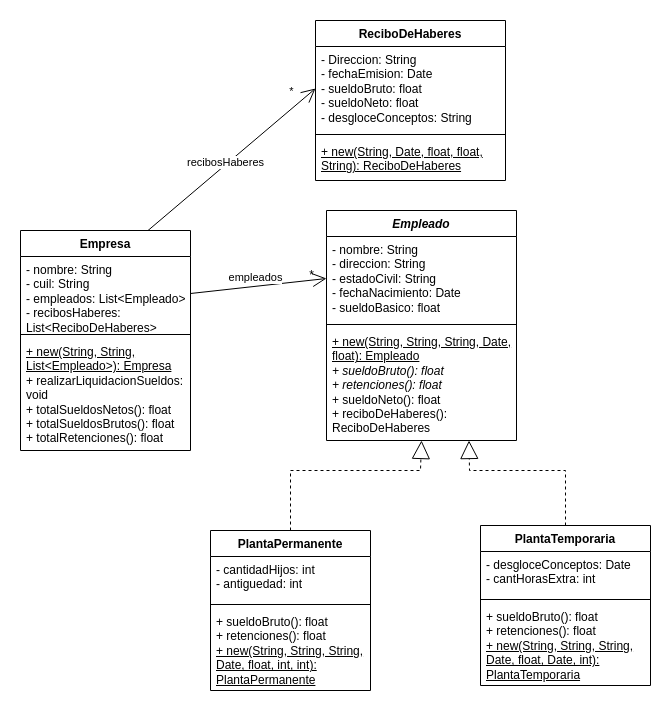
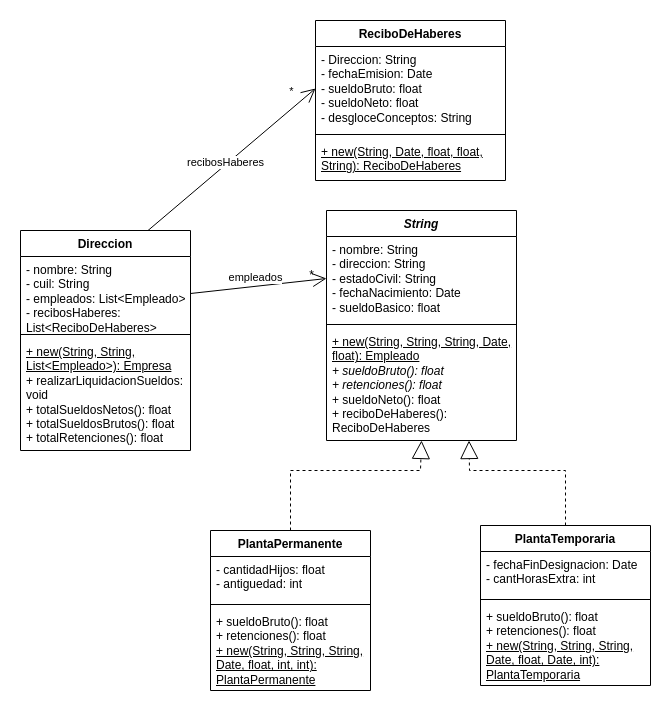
  <mxCell id="0" />
  <mxCell id="1" parent="0" />
- <mxCell id="2" value="Empresa" style="swimlane;fontStyle=1;align=center;verticalAlign=top;childLayout=stackLayout;horizontal=1;startSize=26;horizontalStack=0;resizeParent=1;resizeParentMax=0;resizeLast=0;collapsible=1;marginBottom=0;whiteSpace=wrap;html=1;" parent="1" vertex="1"><mxGeometry x="20" y="230" width="170" height="220" as="geometry" /></mxCell>
+ <mxCell id="2" value="Direccion" style="swimlane;fontStyle=1;align=center;verticalAlign=top;childLayout=stackLayout;horizontal=1;startSize=26;horizontalStack=0;resizeParent=1;resizeParentMax=0;resizeLast=0;collapsible=1;marginBottom=0;whiteSpace=wrap;html=1;" parent="1" vertex="1"><mxGeometry x="20" y="230" width="170" height="220" as="geometry" /></mxCell>
  <mxCell id="3" value="- nombre: String&lt;br&gt;- cuil: String&lt;br&gt;- empleados: List&amp;lt;Empleado&amp;gt;&lt;br&gt;- recibosHaberes: List&amp;lt;ReciboDeHaberes&amp;gt;" style="text;strokeColor=none;fillColor=none;align=left;verticalAlign=top;spacingLeft=4;spacingRight=4;overflow=hidden;rotatable=0;points=[[0,0.5],[1,0.5]];portConstraint=eastwest;whiteSpace=wrap;html=1;" parent="2" vertex="1"><mxGeometry y="26" width="170" height="74" as="geometry" /></mxCell>
  <mxCell id="4" value="" style="line;strokeWidth=1;fillColor=none;align=left;verticalAlign=middle;spacingTop=-1;spacingLeft=3;spacingRight=3;rotatable=0;labelPosition=right;points=[];portConstraint=eastwest;strokeColor=inherit;" parent="2" vertex="1"><mxGeometry y="100" width="170" height="8" as="geometry" /></mxCell>
  <mxCell id="5" value="&lt;u&gt;+ new(String, String, List&amp;lt;Empleado&amp;gt;): Empresa&lt;/u&gt;&lt;br&gt;+ realizarLiquidacionSueldos: void&lt;br&gt;+ totalSueldosNetos(): float&lt;br&gt;+ totalSueldosBrutos(): float&lt;br&gt;+ totalRetenciones(): float" style="text;strokeColor=none;fillColor=none;align=left;verticalAlign=top;spacingLeft=4;spacingRight=4;overflow=hidden;rotatable=0;points=[[0,0.5],[1,0.5]];portConstraint=eastwest;whiteSpace=wrap;html=1;" parent="2" vertex="1"><mxGeometry y="108" width="170" height="112" as="geometry" /></mxCell>
- <mxCell id="6" value="&lt;div&gt;&lt;i&gt;Empleado&lt;/i&gt;&lt;/div&gt;" style="swimlane;fontStyle=1;align=center;verticalAlign=top;childLayout=stackLayout;horizontal=1;startSize=26;horizontalStack=0;resizeParent=1;resizeParentMax=0;resizeLast=0;collapsible=1;marginBottom=0;whiteSpace=wrap;html=1;" parent="1" vertex="1"><mxGeometry x="326" y="210" width="190" height="230" as="geometry" /></mxCell>
+ <mxCell id="6" value="&lt;div&gt;&lt;i&gt;String&lt;/i&gt;&lt;/div&gt;" style="swimlane;fontStyle=1;align=center;verticalAlign=top;childLayout=stackLayout;horizontal=1;startSize=26;horizontalStack=0;resizeParent=1;resizeParentMax=0;resizeLast=0;collapsible=1;marginBottom=0;whiteSpace=wrap;html=1;" parent="1" vertex="1"><mxGeometry x="326" y="210" width="190" height="230" as="geometry" /></mxCell>
  <mxCell id="7" value="- nombre: String&lt;br&gt;- direccion: String&lt;br&gt;- estadoCivil: String&lt;br&gt;- fechaNacimiento: Date&lt;br&gt;- sueldoBasico: float" style="text;strokeColor=none;fillColor=none;align=left;verticalAlign=top;spacingLeft=4;spacingRight=4;overflow=hidden;rotatable=0;points=[[0,0.5],[1,0.5]];portConstraint=eastwest;whiteSpace=wrap;html=1;" parent="6" vertex="1"><mxGeometry y="26" width="190" height="84" as="geometry" /></mxCell>
  <mxCell id="8" value="" style="line;strokeWidth=1;fillColor=none;align=left;verticalAlign=middle;spacingTop=-1;spacingLeft=3;spacingRight=3;rotatable=0;labelPosition=right;points=[];portConstraint=eastwest;strokeColor=inherit;" parent="6" vertex="1"><mxGeometry y="110" width="190" height="8" as="geometry" /></mxCell>
  <mxCell id="9" value="&lt;u&gt;+ new(String, String, String, Date, float): Empleado&lt;/u&gt;&lt;br&gt;&lt;i&gt;+ sueldoBruto(): float&lt;br&gt;+ retenciones(): float&lt;/i&gt;&lt;br&gt;+ sueldoNeto(): float&lt;br&gt;+ reciboDeHaberes(): ReciboDeHaberes&lt;div&gt;&lt;br/&gt;&lt;/div&gt;" style="text;strokeColor=none;fillColor=none;align=left;verticalAlign=top;spacingLeft=4;spacingRight=4;overflow=hidden;rotatable=0;points=[[0,0.5],[1,0.5]];portConstraint=eastwest;whiteSpace=wrap;html=1;" parent="6" vertex="1"><mxGeometry y="118" width="190" height="112" as="geometry" /></mxCell>
  <mxCell id="10" value="ReciboDeHaberes" style="swimlane;fontStyle=1;align=center;verticalAlign=top;childLayout=stackLayout;horizontal=1;startSize=26;horizontalStack=0;resizeParent=1;resizeParentMax=0;resizeLast=0;collapsible=1;marginBottom=0;whiteSpace=wrap;html=1;" parent="1" vertex="1"><mxGeometry x="315" y="20" width="190" height="160" as="geometry" /></mxCell>
  <mxCell id="11" value="- Direccion: String&lt;br&gt;- fechaEmision: Date&lt;br&gt;&lt;div&gt;- sueldoBruto: float&lt;/div&gt;&lt;div&gt;- sueldoNeto: float&lt;br&gt;- desgloceConceptos: String&lt;/div&gt;" style="text;strokeColor=none;fillColor=none;align=left;verticalAlign=top;spacingLeft=4;spacingRight=4;overflow=hidden;rotatable=0;points=[[0,0.5],[1,0.5]];portConstraint=eastwest;whiteSpace=wrap;html=1;" parent="10" vertex="1"><mxGeometry y="26" width="190" height="84" as="geometry" /></mxCell>
  <mxCell id="12" value="" style="line;strokeWidth=1;fillColor=none;align=left;verticalAlign=middle;spacingTop=-1;spacingLeft=3;spacingRight=3;rotatable=0;labelPosition=right;points=[];portConstraint=eastwest;strokeColor=inherit;" parent="10" vertex="1"><mxGeometry y="110" width="190" height="8" as="geometry" /></mxCell>
  <mxCell id="13" value="&lt;u&gt;+ new(String, Date, float, float, String): ReciboDeHaberes&lt;/u&gt;" style="text;strokeColor=none;fillColor=none;align=left;verticalAlign=top;spacingLeft=4;spacingRight=4;overflow=hidden;rotatable=0;points=[[0,0.5],[1,0.5]];portConstraint=eastwest;whiteSpace=wrap;html=1;" parent="10" vertex="1"><mxGeometry y="118" width="190" height="42" as="geometry" /></mxCell>
  <mxCell id="14" value="PlantaPermanente" style="swimlane;fontStyle=1;align=center;verticalAlign=top;childLayout=stackLayout;horizontal=1;startSize=26;horizontalStack=0;resizeParent=1;resizeParentMax=0;resizeLast=0;collapsible=1;marginBottom=0;whiteSpace=wrap;html=1;" parent="1" vertex="1"><mxGeometry x="210" y="530" width="160" height="160" as="geometry" /></mxCell>
- <mxCell id="15" value="- cantidadHijos: int&lt;br&gt;- antiguedad: int" style="text;strokeColor=none;fillColor=none;align=left;verticalAlign=top;spacingLeft=4;spacingRight=4;overflow=hidden;rotatable=0;points=[[0,0.5],[1,0.5]];portConstraint=eastwest;whiteSpace=wrap;html=1;" parent="14" vertex="1"><mxGeometry y="26" width="160" height="44" as="geometry" /></mxCell>
+ <mxCell id="15" value="- cantidadHijos: float&lt;br&gt;- antiguedad: int" style="text;strokeColor=none;fillColor=none;align=left;verticalAlign=top;spacingLeft=4;spacingRight=4;overflow=hidden;rotatable=0;points=[[0,0.5],[1,0.5]];portConstraint=eastwest;whiteSpace=wrap;html=1;" parent="14" vertex="1"><mxGeometry y="26" width="160" height="44" as="geometry" /></mxCell>
  <mxCell id="16" value="" style="line;strokeWidth=1;fillColor=none;align=left;verticalAlign=middle;spacingTop=-1;spacingLeft=3;spacingRight=3;rotatable=0;labelPosition=right;points=[];portConstraint=eastwest;strokeColor=inherit;" parent="14" vertex="1"><mxGeometry y="70" width="160" height="8" as="geometry" /></mxCell>
  <mxCell id="17" value="+ sueldoBruto(): float&lt;br&gt;+ retenciones(): float&lt;br&gt;&lt;u&gt;+ new(String, String, String, Date, float, int, int): PlantaPermanente&lt;/u&gt;" style="text;strokeColor=none;fillColor=none;align=left;verticalAlign=top;spacingLeft=4;spacingRight=4;overflow=hidden;rotatable=0;points=[[0,0.5],[1,0.5]];portConstraint=eastwest;whiteSpace=wrap;html=1;" parent="14" vertex="1"><mxGeometry y="78" width="160" height="82" as="geometry" /></mxCell>
  <mxCell id="18" value="PlantaTemporaria" style="swimlane;fontStyle=1;align=center;verticalAlign=top;childLayout=stackLayout;horizontal=1;startSize=26;horizontalStack=0;resizeParent=1;resizeParentMax=0;resizeLast=0;collapsible=1;marginBottom=0;whiteSpace=wrap;html=1;" parent="1" vertex="1"><mxGeometry x="480" y="525" width="170" height="160" as="geometry" /></mxCell>
- <mxCell id="19" value="- desgloceConceptos: Date&lt;br&gt;- cantHorasExtra: int" style="text;strokeColor=none;fillColor=none;align=left;verticalAlign=top;spacingLeft=4;spacingRight=4;overflow=hidden;rotatable=0;points=[[0,0.5],[1,0.5]];portConstraint=eastwest;whiteSpace=wrap;html=1;" parent="18" vertex="1"><mxGeometry y="26" width="170" height="44" as="geometry" /></mxCell>
+ <mxCell id="19" value="- fechaFinDesignacion: Date&lt;br&gt;- cantHorasExtra: int" style="text;strokeColor=none;fillColor=none;align=left;verticalAlign=top;spacingLeft=4;spacingRight=4;overflow=hidden;rotatable=0;points=[[0,0.5],[1,0.5]];portConstraint=eastwest;whiteSpace=wrap;html=1;" parent="18" vertex="1"><mxGeometry y="26" width="170" height="44" as="geometry" /></mxCell>
  <mxCell id="20" value="" style="line;strokeWidth=1;fillColor=none;align=left;verticalAlign=middle;spacingTop=-1;spacingLeft=3;spacingRight=3;rotatable=0;labelPosition=right;points=[];portConstraint=eastwest;strokeColor=inherit;" parent="18" vertex="1"><mxGeometry y="70" width="170" height="8" as="geometry" /></mxCell>
  <mxCell id="21" value="+ sueldoBruto(): float&lt;br&gt;+ retenciones(): float&lt;br&gt;&lt;u&gt;+ new(String, String, String, Date, float, Date, int): PlantaTemporaria&lt;/u&gt;" style="text;strokeColor=none;fillColor=none;align=left;verticalAlign=top;spacingLeft=4;spacingRight=4;overflow=hidden;rotatable=0;points=[[0,0.5],[1,0.5]];portConstraint=eastwest;whiteSpace=wrap;html=1;" parent="18" vertex="1"><mxGeometry y="78" width="170" height="82" as="geometry" /></mxCell>
  <mxCell id="22" value="" style="endArrow=block;endSize=16;endFill=0;html=1;rounded=0;exitX=0.5;exitY=0;exitDx=0;exitDy=0;entryX=0.5;entryY=1;entryDx=0;entryDy=0;dashed=1;" parent="1" source="14" target="6" edge="1"><mxGeometry width="160" relative="1" as="geometry"><mxPoint x="390" y="430" as="sourcePoint" /><mxPoint x="550" y="430" as="targetPoint" /><Array as="points"><mxPoint x="290" y="470" /><mxPoint x="420" y="470" /></Array></mxGeometry></mxCell>
  <mxCell id="23" value="" style="endArrow=block;endSize=16;endFill=0;html=1;rounded=0;exitX=0.5;exitY=0;exitDx=0;exitDy=0;entryX=0.75;entryY=1;entryDx=0;entryDy=0;dashed=1;" parent="1" source="18" target="6" edge="1"><mxGeometry width="160" relative="1" as="geometry"><mxPoint x="600" y="560" as="sourcePoint" /><mxPoint x="580" y="440" as="targetPoint" /><Array as="points"><mxPoint x="565" y="470" /><mxPoint x="469" y="470" /></Array></mxGeometry></mxCell>
  <mxCell id="24" value="" style="endArrow=open;endFill=1;endSize=12;html=1;rounded=0;exitX=1;exitY=0.5;exitDx=0;exitDy=0;entryX=0;entryY=0.5;entryDx=0;entryDy=0;" parent="1" source="3" target="7" edge="1"><mxGeometry width="160" relative="1" as="geometry"><mxPoint x="390" y="310" as="sourcePoint" /><mxPoint x="550" y="310" as="targetPoint" /></mxGeometry></mxCell>
  <mxCell id="25" value="empleados" style="edgeLabel;html=1;align=center;verticalAlign=middle;resizable=0;points=[];" parent="24" vertex="1" connectable="0"><mxGeometry x="-0.029" y="9" relative="1" as="geometry"><mxPoint as="offset" /></mxGeometry></mxCell>
  <mxCell id="26" value="" style="endArrow=open;endFill=1;endSize=12;html=1;rounded=0;exitX=0.75;exitY=0;exitDx=0;exitDy=0;entryX=0;entryY=0.5;entryDx=0;entryDy=0;" parent="1" source="2" target="11" edge="1"><mxGeometry width="160" relative="1" as="geometry"><mxPoint x="390" y="310" as="sourcePoint" /><mxPoint x="550" y="310" as="targetPoint" /></mxGeometry></mxCell>
  <mxCell id="27" value="recibosHaberes" style="edgeLabel;html=1;align=center;verticalAlign=middle;resizable=0;points=[];" parent="26" vertex="1" connectable="0"><mxGeometry x="-0.068" y="2" relative="1" as="geometry"><mxPoint y="-1" as="offset" /></mxGeometry></mxCell>
  <mxCell id="28" value="*" style="edgeLabel;html=1;align=center;verticalAlign=middle;resizable=0;points=[];" parent="26" vertex="1" connectable="0"><mxGeometry x="0.82" y="-2" relative="1" as="geometry"><mxPoint x="-11" y="-12" as="offset" /></mxGeometry></mxCell>
  <mxCell id="29" value="*" style="text;html=1;align=center;verticalAlign=middle;resizable=0;points=[];autosize=1;strokeColor=none;fillColor=none;" parent="1" vertex="1"><mxGeometry x="296" y="260" width="30" height="30" as="geometry" /></mxCell>
